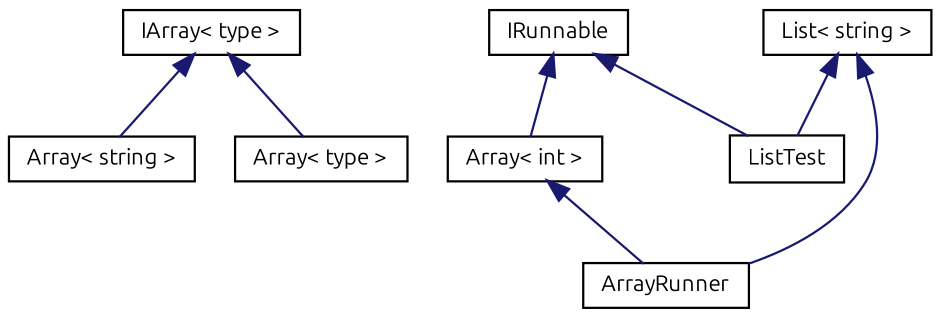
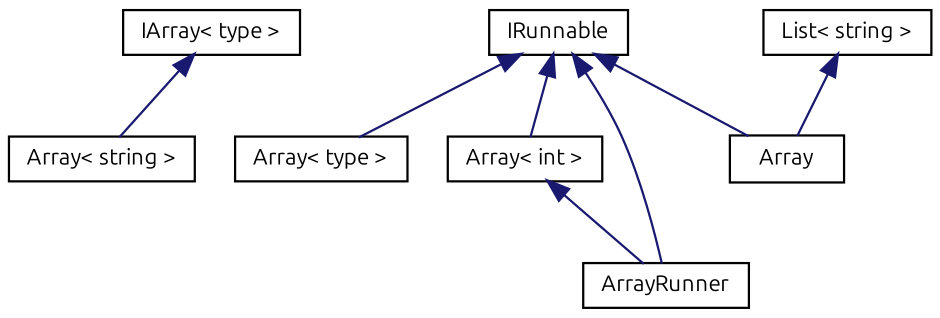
  digraph {
    fontname=Ubuntu
    rankdir=TB
    node [color=black fillcolor=white fontname=Ubuntu fontsize=10 shape=record style=filled]
    edge [color=midnightblue dir=back fontname=Ubuntu fontsize=10 labelfontname=Helvetica labelfontsize=10 style=solid]
    n1 [height=0.2 label="IArray\< type \>" width=0.4]
    n2 [height=0.2 label="Array\< type \>" width=0.4]
    n3 [height=0.2 label="Array\< string \>" width=0.4]
    n4 [height=0.2 label="Array\< int \>" width=0.4]
    n5 [height=0.2 label=ArrayRunner width=0.4]
    n6 [height=0.2 label="List\< string \>" width=0.4]
-   n7 [height=0.2 label=ListTest width=0.4]
+   n7 [height=0.2 label=Array width=0.4]
    n8 [height=0.2 label=IRunnable width=0.4]
-   n1 -> n2
+   n8 -> n2
    n1 -> n3
    n4 -> n5
    n6 -> n7
    n8 -> n4
-   n6 -> n5
+   n8 -> n5
    n8 -> n7
  }
